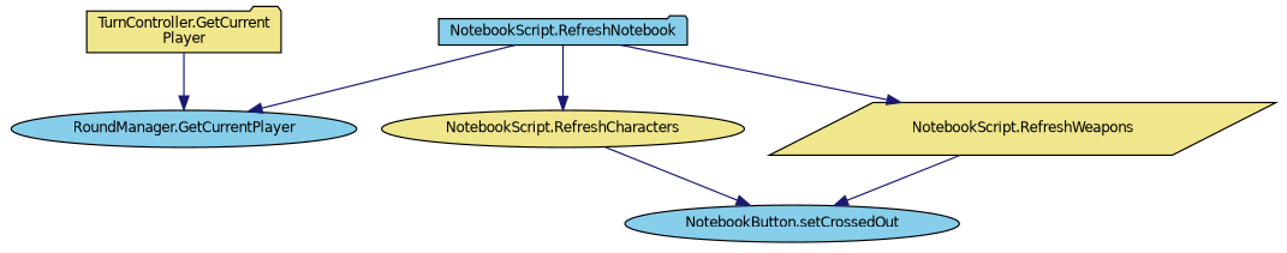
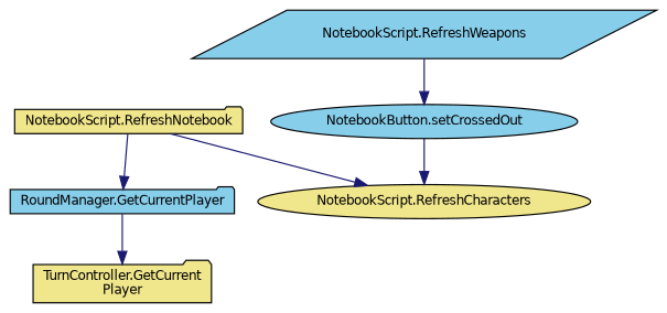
  digraph {
    rankdir=TB
    node [color=black fillcolor=khaki fontname=Helvetica fontsize=10 shape=folder style=filled]
    edge [color=midnightblue fontname=Helvetica fontsize=10 labelfontname=Helvetica labelfontsize=10 style=solid]
-   n1 [fillcolor=skyblue fontcolor=black height=0.2 label="NotebookScript.RefreshNotebook" width=0.4]
-   n2 [fillcolor=skyblue height=0.2 label="RoundManager.GetCurrentPlayer" shape=ellipse width=0.4]
+   n1 [fontcolor=black height=0.2 label="NotebookScript.RefreshNotebook" width=0.4]
+   n2 [fillcolor=skyblue height=0.2 label="RoundManager.GetCurrentPlayer" width=0.4]
    n3 [height=0.2 label="NotebookScript.RefreshCharacters" shape=ellipse width=0.4]
-   n4 [height=0.2 label="NotebookScript.RefreshWeapons" shape=parallelogram width=0.4]
+   n4 [fillcolor=skyblue height=0.2 label="NotebookScript.RefreshWeapons" shape=parallelogram width=0.4]
    n5 [height=0.2 label="TurnController.GetCurrent\lPlayer" width=0.4]
    n6 [fillcolor=skyblue height=0.2 label="NotebookButton.setCrossedOut" shape=ellipse width=0.4]
    n1 -> n2
    n1 -> n3
-   n1 -> n4
-   n5 -> n2
-   n3 -> n6
+   n2 -> n5
+   n6 -> n3
    n4 -> n6
  }
